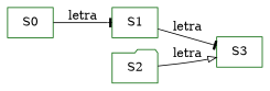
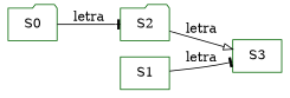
  digraph {
    forcelabels=true
    rankdir=LR
    node [color=darkgreen shape=folder]
    edge [arrowhead=tee]
-   n1 [label=S0 shape=box]
+   n1 [label=S0]
    n2 [label=S1 shape=box]
    n3 [label=S3 shape=box]
    n4 [label=S2]
-   n1 -> n2 [label=letra]
+   n1 -> n4 [label=letra]
    n2 -> n3 [label=letra]
    n4 -> n3 [arrowhead=onormal label=letra]
  }
